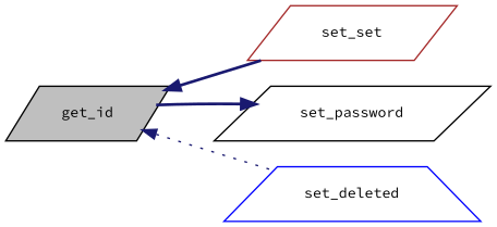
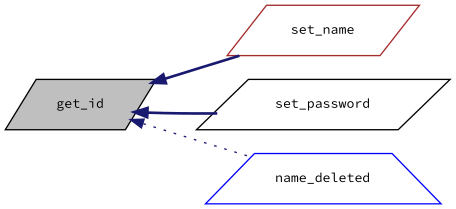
  digraph {
    fontname="Source Code Pro"
    rankdir=LR
    node [color=black fillcolor=white fontname="Source Code Pro" fontsize=10 shape=parallelogram style=filled]
    edge [color=midnightblue dir=back fontname="Source Code Pro" fontsize=10 labelfontname=Helvetica labelfontsize=10 style=bold]
    n1 [fillcolor=grey75 fontcolor=black height=0.2 label=get_id width=0.4]
-   n2 [color=brown height=0.2 label=set_set width=0.4]
+   n2 [color=brown height=0.2 label=set_name width=0.4]
    n3 [height=0.2 label=set_password width=0.4]
-   n4 [color=blue height=0.2 label=set_deleted shape=trapezium width=0.4]
+   n4 [color=blue height=0.2 label=name_deleted shape=trapezium width=0.4]
    n1 -> n2
-   n3 -> n1
+   n1 -> n3
    n1 -> n4 [style=dotted]
  }
